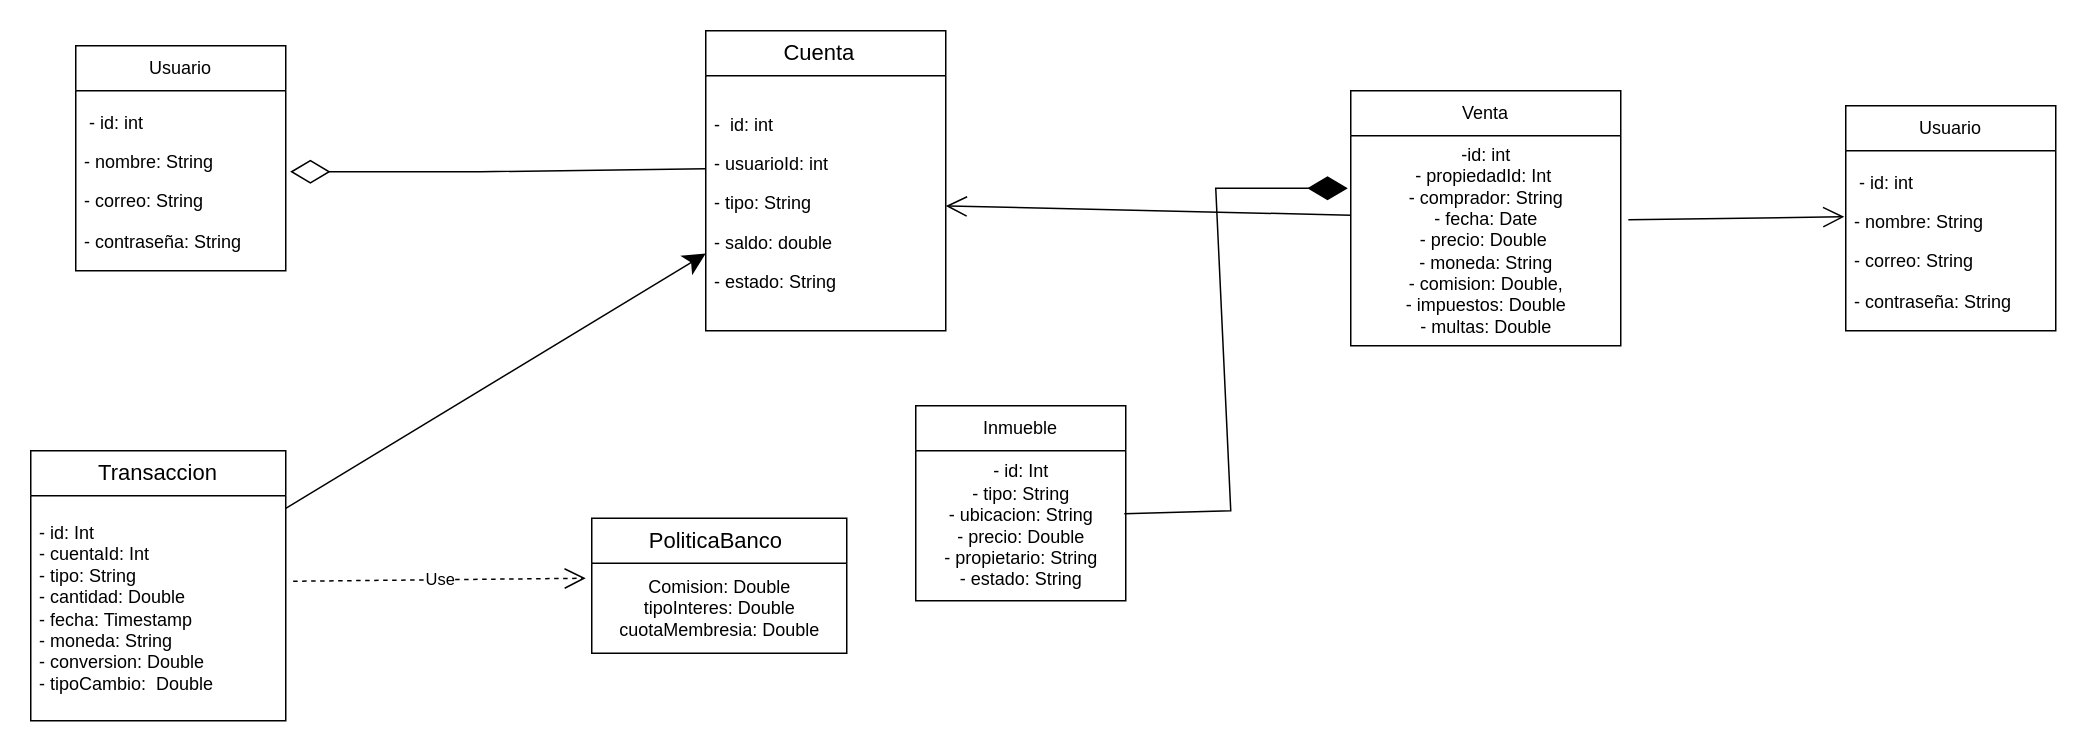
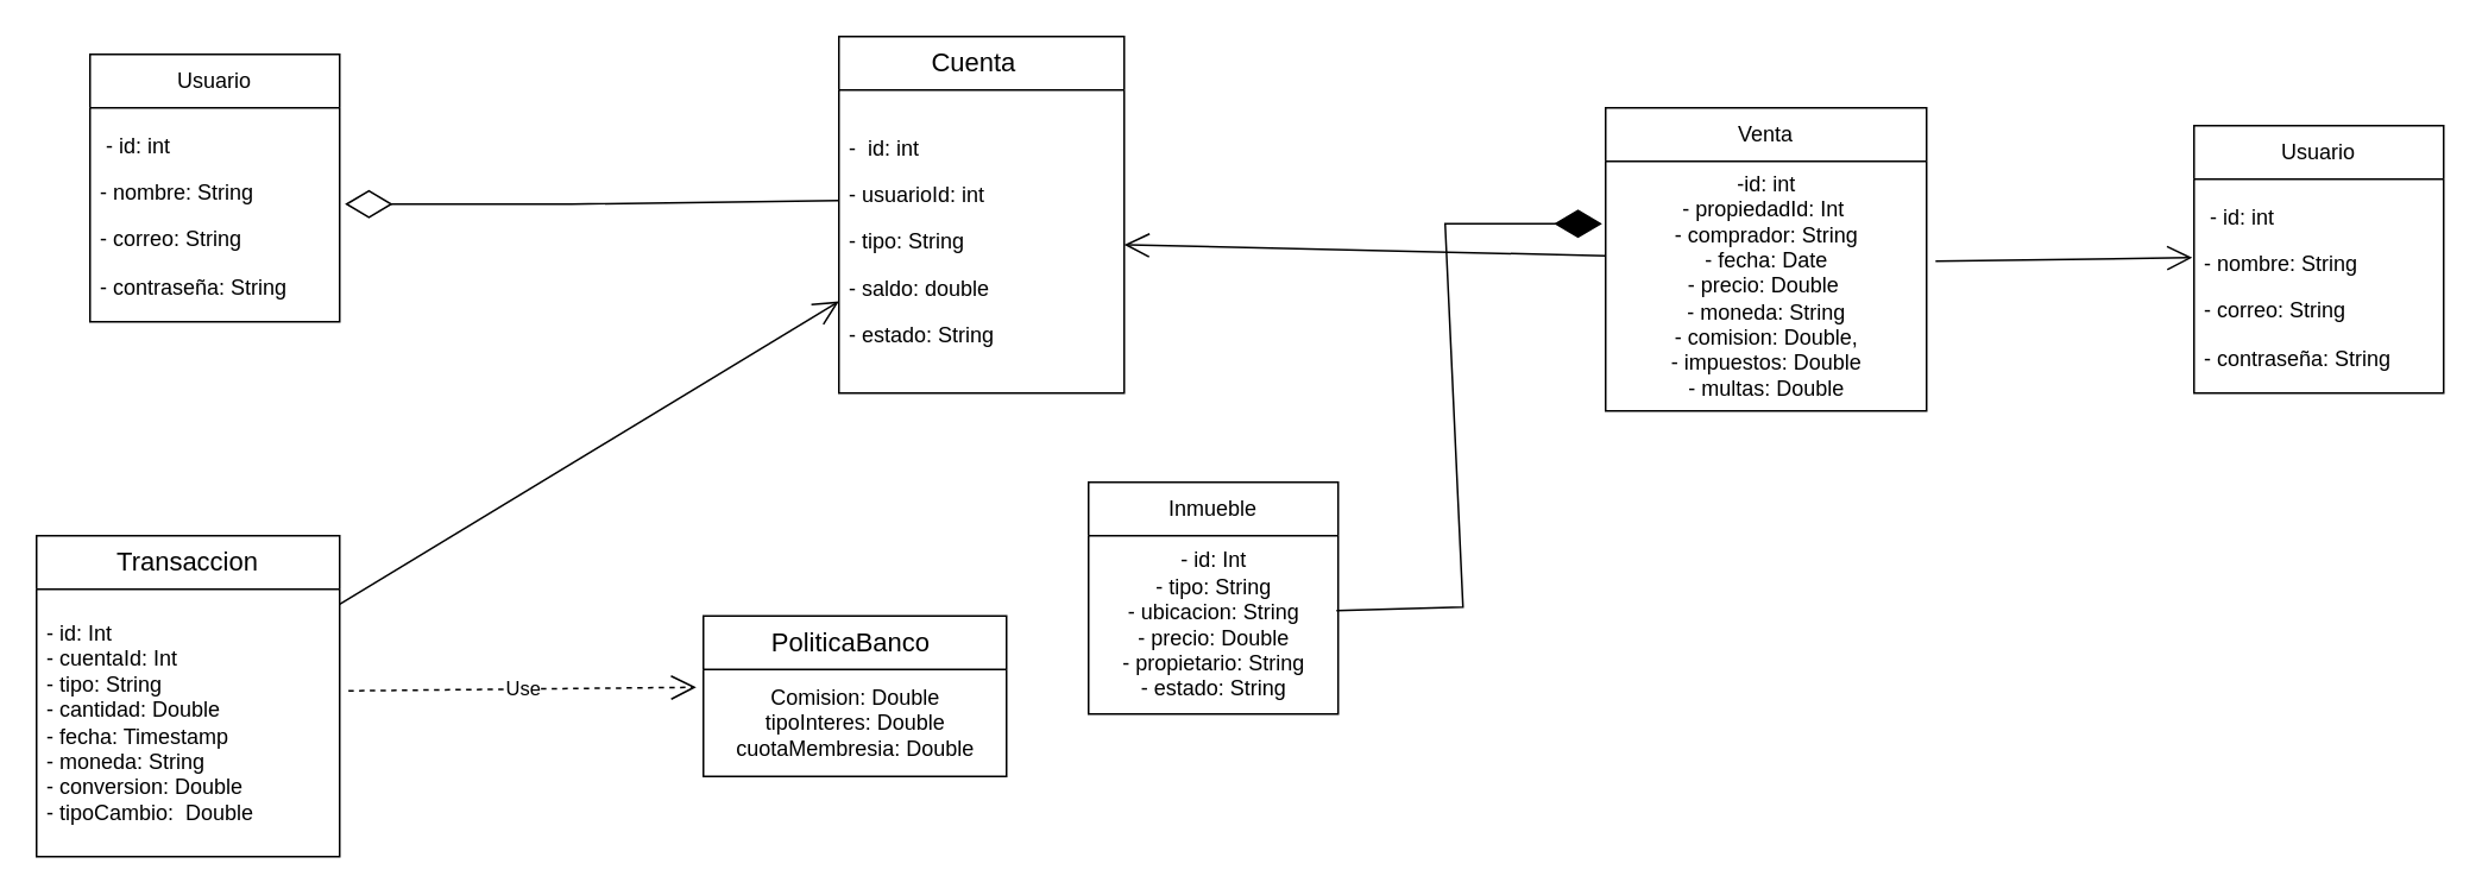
  <mxCell id="0" />
  <mxCell id="1" parent="0" />
  <mxCell id="2" value="Usuario   " style="swimlane;fontStyle=0;childLayout=stackLayout;horizontal=1;startSize=30;horizontalStack=0;resizeParent=1;resizeParentMax=0;resizeLast=0;collapsible=1;marginBottom=0;whiteSpace=wrap;html=1;" parent="1" vertex="1"><mxGeometry x="50" y="30" width="140" height="150" as="geometry" /></mxCell>
  <mxCell id="3" value="&lt;p class=&quot;MsoNormal&quot;&gt;&amp;nbsp;- id: int&lt;/p&gt;&lt;p class=&quot;MsoNormal&quot;&gt;- nombre: String&lt;/p&gt;&lt;p class=&quot;MsoNormal&quot;&gt;- correo: String&lt;/p&gt;&lt;p class=&quot;MsoNormal&quot;&gt;- contraseña: String&amp;nbsp; &amp;nbsp; &amp;nbsp; &amp;nbsp; &amp;nbsp; &amp;nbsp; &amp;nbsp;&lt;/p&gt;" style="text;strokeColor=none;fillColor=none;align=left;verticalAlign=middle;spacingLeft=4;spacingRight=4;overflow=hidden;points=[[0,0.5],[1,0.5]];portConstraint=eastwest;rotatable=0;whiteSpace=wrap;html=1;" parent="2" vertex="1"><mxGeometry y="30" width="140" height="120" as="geometry" /></mxCell>
  <mxCell id="4" value="&lt;span style=&quot;font-size:11.0pt;line-height:107%;&lt;br/&gt;font-family:&amp;quot;Aptos&amp;quot;,sans-serif;mso-ascii-theme-font:minor-latin;mso-fareast-font-family:&lt;br/&gt;Aptos;mso-fareast-theme-font:minor-latin;mso-hansi-theme-font:minor-latin;&lt;br/&gt;mso-bidi-font-family:&amp;quot;Times New Roman&amp;quot;;mso-bidi-theme-font:minor-bidi;&lt;br/&gt;mso-ansi-language:ES-CO;mso-fareast-language:EN-US;mso-bidi-language:AR-SA&quot;&gt;Cuenta&amp;nbsp;&amp;nbsp;&lt;/span&gt;" style="swimlane;fontStyle=0;childLayout=stackLayout;horizontal=1;startSize=30;horizontalStack=0;resizeParent=1;resizeParentMax=0;resizeLast=0;collapsible=1;marginBottom=0;whiteSpace=wrap;html=1;" parent="1" vertex="1"><mxGeometry x="470" y="20" width="160" height="200" as="geometry" /></mxCell>
  <mxCell id="5" value="&lt;p class=&quot;MsoNormal&quot;&gt;-&amp;nbsp; id: int&lt;/p&gt;&lt;p class=&quot;MsoNormal&quot;&gt;- usuario&lt;span style=&quot;background-color: initial;&quot;&gt;Id:&amp;nbsp;&lt;/span&gt;&lt;span style=&quot;background-color: initial;&quot;&gt;int&lt;/span&gt;&lt;span style=&quot;background-color: initial;&quot;&gt;&amp;nbsp;&lt;/span&gt;&lt;/p&gt;&lt;p class=&quot;MsoNormal&quot;&gt;&lt;span style=&quot;background-color: initial;&quot;&gt;- tipo: String&lt;/span&gt;&lt;/p&gt;&lt;p class=&quot;MsoNormal&quot;&gt;&lt;span style=&quot;background-color: initial;&quot;&gt;- saldo: double&amp;nbsp;&lt;/span&gt;&lt;/p&gt;&lt;p class=&quot;MsoNormal&quot;&gt;&lt;span style=&quot;background-color: initial;&quot;&gt;- estado: String&lt;/span&gt;&lt;/p&gt;" style="text;strokeColor=none;fillColor=none;align=left;verticalAlign=middle;spacingLeft=4;spacingRight=4;overflow=hidden;points=[[0,0.5],[1,0.5]];portConstraint=eastwest;rotatable=0;whiteSpace=wrap;html=1;" parent="4" vertex="1"><mxGeometry y="30" width="160" height="170" as="geometry" /></mxCell>
  <mxCell id="6" value="&lt;span style=&quot;font-size:11.0pt;line-height:107%;&lt;br/&gt;font-family:&amp;quot;Aptos&amp;quot;,sans-serif;mso-ascii-theme-font:minor-latin;mso-fareast-font-family:&lt;br/&gt;Aptos;mso-fareast-theme-font:minor-latin;mso-hansi-theme-font:minor-latin;&lt;br/&gt;mso-bidi-font-family:&amp;quot;Times New Roman&amp;quot;;mso-bidi-theme-font:minor-bidi;&lt;br/&gt;mso-ansi-language:ES-CO;mso-fareast-language:EN-US;mso-bidi-language:AR-SA&quot;&gt;Transaccion&lt;/span&gt;" style="swimlane;fontStyle=0;childLayout=stackLayout;horizontal=1;startSize=30;horizontalStack=0;resizeParent=1;resizeParentMax=0;resizeLast=0;collapsible=1;marginBottom=0;whiteSpace=wrap;html=1;" parent="1" vertex="1"><mxGeometry x="20" y="300" width="170" height="180" as="geometry" /></mxCell>
  <mxCell id="7" value="- id: Int&lt;div&gt;- cuentaId: Int&lt;/div&gt;&lt;div&gt;- tipo: String&lt;/div&gt;&lt;div&gt;- cantidad: Double&lt;/div&gt;&lt;div&gt;- fecha: Timestamp&lt;/div&gt;&lt;div&gt;- moneda: String&lt;/div&gt;&lt;div&gt;- conversion: Double&lt;/div&gt;&lt;div&gt;- tipoCambio:&amp;nbsp; Double&lt;span style=&quot;white-space: pre;&quot;&gt;&#09;&lt;/span&gt;&lt;/div&gt;" style="text;strokeColor=none;fillColor=none;align=left;verticalAlign=middle;spacingLeft=4;spacingRight=4;overflow=hidden;points=[[0,0.5],[1,0.5]];portConstraint=eastwest;rotatable=0;whiteSpace=wrap;html=1;" parent="6" vertex="1"><mxGeometry y="30" width="170" height="150" as="geometry" /></mxCell>
  <mxCell id="8" value="&lt;span style=&quot;font-size:11.0pt;line-height:107%;&lt;br/&gt;font-family:&amp;quot;Aptos&amp;quot;,sans-serif;mso-ascii-theme-font:minor-latin;mso-fareast-font-family:&lt;br/&gt;Aptos;mso-fareast-theme-font:minor-latin;mso-hansi-theme-font:minor-latin;&lt;br/&gt;mso-bidi-font-family:&amp;quot;Times New Roman&amp;quot;;mso-bidi-theme-font:minor-bidi;&lt;br/&gt;mso-ansi-language:ES-CO;mso-fareast-language:EN-US;mso-bidi-language:AR-SA&quot;&gt;PoliticaBanco&amp;nbsp;&lt;/span&gt;" style="swimlane;fontStyle=0;childLayout=stackLayout;horizontal=1;startSize=30;horizontalStack=0;resizeParent=1;resizeParentMax=0;resizeLast=0;collapsible=1;marginBottom=0;whiteSpace=wrap;html=1;" parent="1" vertex="1"><mxGeometry x="394" y="345" width="170" height="90" as="geometry" /></mxCell>
  <mxCell id="9" value="Comision: Double&lt;div&gt;tipoInteres: Double&lt;/div&gt;&lt;div&gt;cuotaMembresia: Double&lt;/div&gt;" style="text;html=1;align=center;verticalAlign=middle;resizable=0;points=[];autosize=1;strokeColor=none;fillColor=none;" parent="8" vertex="1"><mxGeometry y="30" width="170" height="60" as="geometry" /></mxCell>
  <mxCell id="10" value="" style="endArrow=diamondThin;endFill=0;endSize=24;html=1;rounded=0;exitX=0;exitY=0.365;exitDx=0;exitDy=0;exitPerimeter=0;entryX=1.021;entryY=0.45;entryDx=0;entryDy=0;entryPerimeter=0;" parent="1" source="5" target="3" edge="1"><mxGeometry width="160" relative="1" as="geometry"><mxPoint x="230" y="129.5" as="sourcePoint" /><mxPoint x="390" y="129.5" as="targetPoint" /><Array as="points"><mxPoint x="320" y="114" /></Array></mxGeometry></mxCell>
  <mxCell id="11" value="Use" style="endArrow=open;endSize=12;dashed=1;html=1;rounded=0;exitX=1.029;exitY=0.38;exitDx=0;exitDy=0;exitPerimeter=0;" parent="1" source="7" edge="1"><mxGeometry width="160" relative="1" as="geometry"><mxPoint x="190" y="389.5" as="sourcePoint" /><mxPoint x="390" y="385" as="targetPoint" /></mxGeometry></mxCell>
  <mxCell id="12" value="Inmueble" style="swimlane;fontStyle=0;childLayout=stackLayout;horizontal=1;startSize=30;horizontalStack=0;resizeParent=1;resizeParentMax=0;resizeLast=0;collapsible=1;marginBottom=0;whiteSpace=wrap;html=1;" vertex="1" parent="1"><mxGeometry x="610" y="270" width="140" height="130" as="geometry" /></mxCell>
  <mxCell id="13" value="- id: Int&lt;div&gt;- tipo: String&lt;/div&gt;&lt;div&gt;- ubicacion: String&lt;/div&gt;&lt;div&gt;- precio: Double&lt;/div&gt;&lt;div&gt;- propietario: String&lt;/div&gt;&lt;div&gt;- estado: String&lt;/div&gt;" style="text;html=1;align=center;verticalAlign=middle;resizable=0;points=[];autosize=1;strokeColor=none;fillColor=none;" vertex="1" parent="12"><mxGeometry y="30" width="140" height="100" as="geometry" /></mxCell>
  <mxCell id="14" value="Venta" style="swimlane;fontStyle=0;childLayout=stackLayout;horizontal=1;startSize=30;horizontalStack=0;resizeParent=1;resizeParentMax=0;resizeLast=0;collapsible=1;marginBottom=0;whiteSpace=wrap;html=1;" vertex="1" parent="1"><mxGeometry x="900" y="60" width="180" height="170" as="geometry" /></mxCell>
  <mxCell id="15" value="&lt;div&gt;-id: int&lt;/div&gt;&lt;div&gt;&lt;span style=&quot;background-color: initial;&quot;&gt;- propiedadId: Int&amp;nbsp;&lt;/span&gt;&lt;/div&gt;&lt;div&gt;- comprador: String&lt;/div&gt;&lt;div&gt;- fecha: Date&lt;/div&gt;&lt;div&gt;- precio: Double&amp;nbsp;&lt;/div&gt;&lt;div&gt;- moneda: String&lt;/div&gt;&lt;div&gt;&lt;span style=&quot;background-color: initial;&quot;&gt;&amp;nbsp;- comision: Double,&amp;nbsp;&lt;/span&gt;&lt;/div&gt;&lt;div&gt;&lt;span style=&quot;background-color: initial;&quot;&gt;- impuestos: Double&lt;/span&gt;&lt;/div&gt;&lt;div&gt;&lt;span style=&quot;background-color: initial;&quot;&gt;- multas: Double&lt;/span&gt;&lt;/div&gt;" style="text;html=1;align=center;verticalAlign=middle;resizable=0;points=[];autosize=1;strokeColor=none;fillColor=none;" vertex="1" parent="14"><mxGeometry y="30" width="180" height="140" as="geometry" /></mxCell>
  <mxCell id="16" value="Usuario   " style="swimlane;fontStyle=0;childLayout=stackLayout;horizontal=1;startSize=30;horizontalStack=0;resizeParent=1;resizeParentMax=0;resizeLast=0;collapsible=1;marginBottom=0;whiteSpace=wrap;html=1;" vertex="1" parent="1"><mxGeometry x="1230" y="70" width="140" height="150" as="geometry" /></mxCell>
  <mxCell id="17" value="&lt;p class=&quot;MsoNormal&quot;&gt;&amp;nbsp;- id: int&lt;/p&gt;&lt;p class=&quot;MsoNormal&quot;&gt;- nombre: String&lt;/p&gt;&lt;p class=&quot;MsoNormal&quot;&gt;- correo: String&lt;/p&gt;&lt;p class=&quot;MsoNormal&quot;&gt;- contraseña: String&amp;nbsp; &amp;nbsp; &amp;nbsp; &amp;nbsp; &amp;nbsp; &amp;nbsp; &amp;nbsp;&lt;/p&gt;" style="text;strokeColor=none;fillColor=none;align=left;verticalAlign=middle;spacingLeft=4;spacingRight=4;overflow=hidden;points=[[0,0.5],[1,0.5]];portConstraint=eastwest;rotatable=0;whiteSpace=wrap;html=1;" vertex="1" parent="16"><mxGeometry y="30" width="140" height="120" as="geometry" /></mxCell>
  <mxCell id="18" value="" style="endArrow=diamondThin;endFill=1;endSize=24;html=1;rounded=0;exitX=0.993;exitY=0.42;exitDx=0;exitDy=0;exitPerimeter=0;entryX=-0.011;entryY=0.25;entryDx=0;entryDy=0;entryPerimeter=0;" edge="1" parent="1" source="13" target="15"><mxGeometry width="160" relative="1" as="geometry"><mxPoint x="910" y="370" as="sourcePoint" /><mxPoint x="1070" y="370" as="targetPoint" /><Array as="points"><mxPoint x="820" y="340" /><mxPoint x="810" y="125" /></Array></mxGeometry></mxCell>
  <mxCell id="19" value="" style="endArrow=open;endFill=1;endSize=12;html=1;rounded=0;entryX=-0.007;entryY=0.367;entryDx=0;entryDy=0;entryPerimeter=0;exitX=1.028;exitY=0.4;exitDx=0;exitDy=0;exitPerimeter=0;" edge="1" parent="1" source="15" target="17"><mxGeometry width="160" relative="1" as="geometry"><mxPoint x="940" y="90" as="sourcePoint" /><mxPoint x="1100" y="90" as="targetPoint" /></mxGeometry></mxCell>
  <mxCell id="20" value="" style="endArrow=open;endFill=1;endSize=12;html=1;rounded=0;" edge="1" parent="1" source="14" target="5"><mxGeometry width="160" relative="1" as="geometry"><mxPoint x="380" y="510" as="sourcePoint" /><mxPoint x="500" y="440" as="targetPoint" /></mxGeometry></mxCell>
- <mxCell id="21" value="" style="endArrow=classic;endFill=1;endSize=12;html=1;rounded=0;" edge="1" parent="1" source="6" target="4"><mxGeometry width="160" relative="1" as="geometry"><mxPoint x="280" y="170" as="sourcePoint" /><mxPoint x="440" y="170" as="targetPoint" /></mxGeometry></mxCell>
+ <mxCell id="21" value="" style="endArrow=open;endFill=1;endSize=12;html=1;rounded=0;" edge="1" parent="1" source="6" target="4"><mxGeometry width="160" relative="1" as="geometry"><mxPoint x="280" y="170" as="sourcePoint" /><mxPoint x="440" y="170" as="targetPoint" /></mxGeometry></mxCell>
